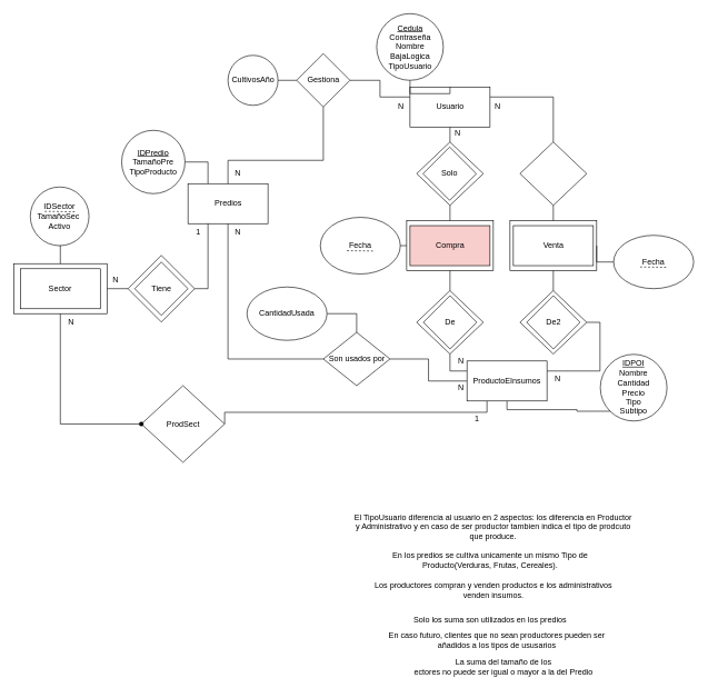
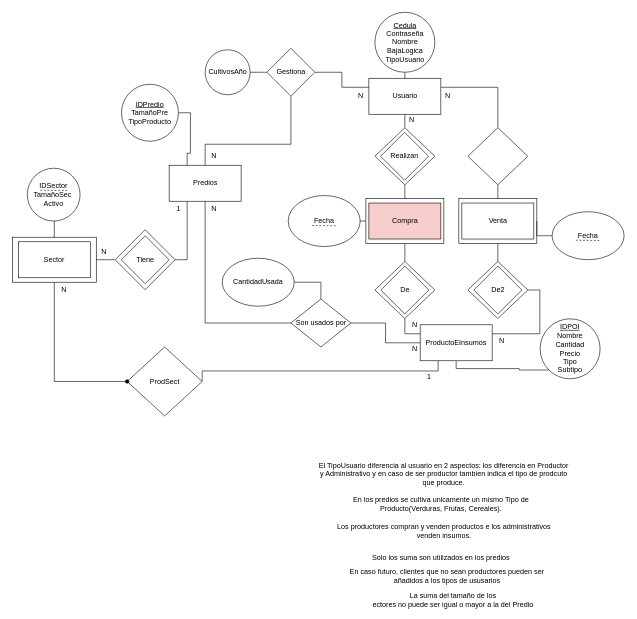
  <mxCell id="0" />
  <mxCell id="1" parent="0" />
  <mxCell id="2" style="edgeStyle=orthogonalEdgeStyle;rounded=0;orthogonalLoop=1;jettySize=auto;html=1;exitX=0.5;exitY=1;exitDx=0;exitDy=0;entryX=0.5;entryY=0;entryDx=0;entryDy=0;endArrow=none;endFill=0;" parent="1" source="5" target="51" edge="1"><mxGeometry relative="1" as="geometry" /></mxCell>
  <mxCell id="3" style="edgeStyle=orthogonalEdgeStyle;rounded=0;orthogonalLoop=1;jettySize=auto;html=1;exitX=1;exitY=0.25;exitDx=0;exitDy=0;entryX=0.5;entryY=0;entryDx=0;entryDy=0;endArrow=none;endFill=0;" parent="1" source="5" target="55" edge="1"><mxGeometry relative="1" as="geometry" /></mxCell>
  <mxCell id="4" style="edgeStyle=orthogonalEdgeStyle;rounded=0;orthogonalLoop=1;jettySize=auto;html=1;exitX=0;exitY=0.25;exitDx=0;exitDy=0;entryX=1;entryY=0.5;entryDx=0;entryDy=0;endArrow=none;endFill=0;" parent="1" source="5" target="79" edge="1"><mxGeometry relative="1" as="geometry" /></mxCell>
  <mxCell id="5" value="Usuario" style="rounded=0;whiteSpace=wrap;html=1;" parent="1" vertex="1"><mxGeometry x="614.5" y="130" width="120" height="60" as="geometry" /></mxCell>
  <mxCell id="6" style="edgeStyle=orthogonalEdgeStyle;rounded=0;orthogonalLoop=1;jettySize=auto;html=1;exitX=0.5;exitY=1;exitDx=0;exitDy=0;entryX=0.5;entryY=0;entryDx=0;entryDy=0;startArrow=none;startFill=0;endArrow=none;endFill=0;" parent="1" source="7" target="5" edge="1"><mxGeometry relative="1" as="geometry" /></mxCell>
- <mxCell id="7" value="&lt;u&gt;Cedula&lt;/u&gt;&lt;br&gt;Contraseña&lt;br&gt;Nombre&lt;br&gt;BajaLogica&lt;br&gt;TipoUsuario" style="ellipse;whiteSpace=wrap;html=1;aspect=fixed;" parent="1" vertex="1"><mxGeometry x="564.5" y="20" width="100" height="100" as="geometry" /></mxCell>
+ <mxCell id="7" value="&lt;u&gt;Cedula&lt;/u&gt;&lt;br&gt;Contraseña&lt;br&gt;Nombre&lt;br&gt;BajaLogica&lt;br&gt;TipoUsuario" style="ellipse;whiteSpace=wrap;html=1;aspect=fixed;" parent="1" vertex="1"><mxGeometry x="624.5" y="20" width="100" height="100" as="geometry" /></mxCell>
  <mxCell id="8" style="edgeStyle=orthogonalEdgeStyle;rounded=0;orthogonalLoop=1;jettySize=auto;html=1;exitX=0.25;exitY=0;exitDx=0;exitDy=0;entryX=1;entryY=0.5;entryDx=0;entryDy=0;endArrow=none;endFill=0;" parent="1" source="9" target="17" edge="1"><mxGeometry relative="1" as="geometry" /></mxCell>
  <mxCell id="9" value="Predios" style="rounded=0;whiteSpace=wrap;html=1;" parent="1" vertex="1"><mxGeometry x="281.5" y="275" width="120" height="60" as="geometry" /></mxCell>
  <mxCell id="10" style="edgeStyle=orthogonalEdgeStyle;rounded=0;orthogonalLoop=1;jettySize=auto;html=1;exitX=0.5;exitY=1;exitDx=0;exitDy=0;entryX=0.5;entryY=0;entryDx=0;entryDy=0;endArrow=none;endFill=0;" parent="1" source="79" target="9" edge="1"><mxGeometry relative="1" as="geometry"><Array as="points"><mxPoint x="485" y="240" /><mxPoint x="342" y="240" /></Array></mxGeometry></mxCell>
  <mxCell id="11" value="&lt;u&gt;IDPOI&lt;/u&gt;&lt;br&gt;Nombre&lt;br&gt;Cantidad&lt;br&gt;Precio&lt;br&gt;Tipo&lt;br&gt;Subtipo" style="ellipse;whiteSpace=wrap;html=1;aspect=fixed;" parent="1" vertex="1"><mxGeometry x="900" y="531" width="100" height="100" as="geometry" /></mxCell>
  <mxCell id="12" value="El TipoUsuario diferencia al usuario en 2 aspectos: los diferencia en Productor y Administrativo y en caso de ser productor tambien indica el tipo de prodcuto que produce." style="text;html=1;strokeColor=none;fillColor=none;align=center;verticalAlign=middle;whiteSpace=wrap;rounded=0;" parent="1" vertex="1"><mxGeometry x="529" y="770" width="421" height="40" as="geometry" /></mxCell>
  <mxCell id="13" style="edgeStyle=orthogonalEdgeStyle;rounded=0;orthogonalLoop=1;jettySize=auto;html=1;exitX=1;exitY=0.5;exitDx=0;exitDy=0;entryX=0;entryY=0.5;entryDx=0;entryDy=0;endArrow=none;endFill=0;" parent="1" source="16" target="31" edge="1"><mxGeometry relative="1" as="geometry" /></mxCell>
  <mxCell id="14" style="edgeStyle=orthogonalEdgeStyle;rounded=0;orthogonalLoop=1;jettySize=auto;html=1;exitX=0;exitY=0.5;exitDx=0;exitDy=0;entryX=0.5;entryY=1;entryDx=0;entryDy=0;endArrow=none;endFill=0;" parent="1" source="16" target="9" edge="1"><mxGeometry relative="1" as="geometry" /></mxCell>
  <mxCell id="15" style="edgeStyle=orthogonalEdgeStyle;rounded=0;orthogonalLoop=1;jettySize=auto;html=1;exitX=0.5;exitY=0;exitDx=0;exitDy=0;startArrow=none;startFill=0;endArrow=none;endFill=0;entryX=1;entryY=0.5;entryDx=0;entryDy=0;" edge="1" parent="1" source="16" target="57"><mxGeometry relative="1" as="geometry"><mxPoint x="534.429" y="479.857" as="targetPoint" /></mxGeometry></mxCell>
  <mxCell id="16" value="Son usados por" style="rhombus;whiteSpace=wrap;html=1;" parent="1" vertex="1"><mxGeometry x="484.5" y="498" width="100" height="80" as="geometry" /></mxCell>
- <mxCell id="17" value="&lt;u&gt;IDPredio&lt;/u&gt;&lt;br&gt;TamañoPre&lt;br&gt;TipoProducto" style="ellipse;whiteSpace=wrap;html=1;aspect=fixed;" parent="1" vertex="1"><mxGeometry x="182" y="195" width="95" height="95" as="geometry" /></mxCell>
+ <mxCell id="17" value="&lt;u&gt;IDPredio&lt;/u&gt;&lt;br&gt;TamañoPre&lt;br&gt;TipoProducto" style="ellipse;whiteSpace=wrap;html=1;aspect=fixed;" parent="1" vertex="1"><mxGeometry x="202" y="140" width="95" height="95" as="geometry" /></mxCell>
  <mxCell id="18" style="edgeStyle=orthogonalEdgeStyle;rounded=0;orthogonalLoop=1;jettySize=auto;html=1;exitX=1;exitY=0.5;exitDx=0;exitDy=0;entryX=0;entryY=0.5;entryDx=0;entryDy=0;endArrow=none;endFill=0;" parent="1" source="19" target="79" edge="1"><mxGeometry relative="1" as="geometry" /></mxCell>
  <mxCell id="19" value="CultivosAño" style="ellipse;whiteSpace=wrap;html=1;aspect=fixed;" parent="1" vertex="1"><mxGeometry x="341.5" y="82.5" width="75" height="75" as="geometry" /></mxCell>
  <mxCell id="20" value="En los predios se cultiva unicamente un mismo Tipo de Producto(Verduras, Frutas, Cereales)." style="text;html=1;strokeColor=none;fillColor=none;align=center;verticalAlign=middle;whiteSpace=wrap;rounded=0;" parent="1" vertex="1"><mxGeometry x="534.786" y="830" width="400" height="20" as="geometry" /></mxCell>
  <mxCell id="21" value="" style="group" parent="1" vertex="1" connectable="0"><mxGeometry x="624.5" y="435.5" width="100" height="95" as="geometry" /></mxCell>
  <mxCell id="22" value="" style="rhombus;whiteSpace=wrap;html=1;" parent="21" vertex="1"><mxGeometry width="100" height="95" as="geometry" /></mxCell>
  <mxCell id="23" value="De" style="rhombus;whiteSpace=wrap;html=1;" parent="21" vertex="1"><mxGeometry x="10" y="7.5" width="80" height="80" as="geometry" /></mxCell>
  <mxCell id="24" style="edgeStyle=orthogonalEdgeStyle;rounded=0;orthogonalLoop=1;jettySize=auto;html=1;exitX=1;exitY=0.5;exitDx=0;exitDy=0;entryX=0;entryY=0.5;entryDx=0;entryDy=0;endArrow=none;endFill=0;" parent="1" source="47" target="44" edge="1"><mxGeometry relative="1" as="geometry" /></mxCell>
  <mxCell id="25" value="Los productores compran y venden productos e los administrativos venden insumos." style="text;html=1;strokeColor=none;fillColor=none;align=center;verticalAlign=middle;whiteSpace=wrap;rounded=0;" parent="1" vertex="1"><mxGeometry x="550" y="870" width="380" height="30" as="geometry" /></mxCell>
  <mxCell id="26" value="Solo los suma son utilizados en los predios" style="text;html=1;strokeColor=none;fillColor=none;align=center;verticalAlign=middle;whiteSpace=wrap;rounded=0;" parent="1" vertex="1"><mxGeometry x="549.786" y="920" width="370" height="20" as="geometry" /></mxCell>
  <mxCell id="27" style="edgeStyle=orthogonalEdgeStyle;rounded=0;orthogonalLoop=1;jettySize=auto;html=1;exitX=0.5;exitY=1;exitDx=0;exitDy=0;entryX=0;entryY=1;entryDx=0;entryDy=0;endArrow=none;endFill=0;" parent="1" source="31" target="11" edge="1"><mxGeometry relative="1" as="geometry"><mxPoint x="789" y="661" as="targetPoint" /><Array as="points"><mxPoint x="760" y="614" /><mxPoint x="865" y="614" /></Array></mxGeometry></mxCell>
  <mxCell id="28" style="edgeStyle=orthogonalEdgeStyle;rounded=0;orthogonalLoop=1;jettySize=auto;html=1;exitX=0;exitY=0.25;exitDx=0;exitDy=0;entryX=0.5;entryY=1;entryDx=0;entryDy=0;endArrow=none;endFill=0;" parent="1" source="31" target="22" edge="1"><mxGeometry relative="1" as="geometry" /></mxCell>
  <mxCell id="29" style="edgeStyle=orthogonalEdgeStyle;rounded=0;orthogonalLoop=1;jettySize=auto;html=1;exitX=1;exitY=0.25;exitDx=0;exitDy=0;entryX=1;entryY=0.5;entryDx=0;entryDy=0;endArrow=none;endFill=0;" parent="1" source="31" target="36" edge="1"><mxGeometry relative="1" as="geometry" /></mxCell>
  <mxCell id="30" style="edgeStyle=orthogonalEdgeStyle;rounded=0;orthogonalLoop=1;jettySize=auto;html=1;exitX=0.25;exitY=1;exitDx=0;exitDy=0;endArrow=none;endFill=0;entryX=1;entryY=0.5;entryDx=0;entryDy=0;" edge="1" parent="1" source="31" target="80"><mxGeometry relative="1" as="geometry"><Array as="points"><mxPoint x="730" y="618" /></Array></mxGeometry></mxCell>
  <mxCell id="31" value="ProductoEInsumos" style="rounded=0;whiteSpace=wrap;html=1;" parent="1" vertex="1"><mxGeometry x="700" y="541" width="120" height="60" as="geometry" /></mxCell>
  <mxCell id="32" value="" style="group" parent="1" vertex="1" connectable="0"><mxGeometry x="764.5" y="330.5" width="130" height="75" as="geometry" /></mxCell>
  <mxCell id="33" value="" style="rounded=0;whiteSpace=wrap;html=1;" parent="32" vertex="1"><mxGeometry width="130" height="75" as="geometry" /></mxCell>
  <mxCell id="34" value="Venta" style="rounded=0;whiteSpace=wrap;html=1;" parent="32" vertex="1"><mxGeometry x="5" y="7.5" width="120" height="60" as="geometry" /></mxCell>
  <mxCell id="35" value="" style="group" parent="1" vertex="1" connectable="0"><mxGeometry x="779.5" y="435.5" width="100" height="95" as="geometry" /></mxCell>
  <mxCell id="36" value="" style="rhombus;whiteSpace=wrap;html=1;" parent="35" vertex="1"><mxGeometry width="100" height="95" as="geometry" /></mxCell>
  <mxCell id="37" value="De2" style="rhombus;whiteSpace=wrap;html=1;" parent="35" vertex="1"><mxGeometry x="10" y="7.5" width="80" height="80" as="geometry" /></mxCell>
  <mxCell id="38" style="edgeStyle=orthogonalEdgeStyle;rounded=0;orthogonalLoop=1;jettySize=auto;html=1;exitX=0.5;exitY=0;exitDx=0;exitDy=0;endArrow=none;endFill=0;" parent="1" edge="1"><mxGeometry relative="1" as="geometry"><mxPoint x="679.5" y="450.333" as="targetPoint" /><mxPoint x="680" y="451" as="sourcePoint" /></mxGeometry></mxCell>
  <mxCell id="39" style="edgeStyle=orthogonalEdgeStyle;rounded=0;orthogonalLoop=1;jettySize=auto;html=1;exitX=0;exitY=0.5;exitDx=0;exitDy=0;entryX=1;entryY=0.5;entryDx=0;entryDy=0;endArrow=none;endFill=0;" parent="1" source="41" target="33" edge="1"><mxGeometry relative="1" as="geometry" /></mxCell>
  <mxCell id="40" value="" style="group" parent="1" vertex="1" connectable="0"><mxGeometry x="920" y="352.5" width="120" height="80" as="geometry" /></mxCell>
  <mxCell id="41" value="Fecha" style="ellipse;whiteSpace=wrap;html=1;" parent="40" vertex="1"><mxGeometry width="120" height="80" as="geometry" /></mxCell>
  <mxCell id="42" value="" style="endArrow=none;dashed=1;html=1;" parent="40" edge="1"><mxGeometry width="50" height="50" relative="1" as="geometry"><mxPoint x="39.667" y="47.5" as="sourcePoint" /><mxPoint x="80.167" y="48" as="targetPoint" /></mxGeometry></mxCell>
  <mxCell id="43" value="" style="group" parent="1" vertex="1" connectable="0"><mxGeometry x="609.5" y="330.5" width="130" height="75" as="geometry" /></mxCell>
  <mxCell id="44" value="" style="rounded=0;whiteSpace=wrap;html=1;" parent="43" vertex="1"><mxGeometry width="130" height="75" as="geometry" /></mxCell>
  <mxCell id="45" value="Compra" style="rounded=0;whiteSpace=wrap;html=1;fillColor=#f8cecc;" parent="43" vertex="1"><mxGeometry x="5" y="7.5" width="120" height="60" as="geometry" /></mxCell>
  <mxCell id="46" value="" style="group" parent="1" vertex="1" connectable="0"><mxGeometry x="480" y="325.5" width="120" height="85" as="geometry" /></mxCell>
  <mxCell id="47" value="Fecha" style="ellipse;whiteSpace=wrap;html=1;" parent="46" vertex="1"><mxGeometry width="120" height="85" as="geometry" /></mxCell>
  <mxCell id="48" value="" style="endArrow=none;dashed=1;html=1;" parent="46" edge="1"><mxGeometry width="50" height="50" relative="1" as="geometry"><mxPoint x="40" y="50" as="sourcePoint" /><mxPoint x="80.5" y="50.5" as="targetPoint" /></mxGeometry></mxCell>
  <mxCell id="49" value="" style="group" parent="1" vertex="1" connectable="0"><mxGeometry x="624.5" y="212.5" width="100" height="95" as="geometry" /></mxCell>
  <mxCell id="50" value="" style="group" parent="49" vertex="1" connectable="0"><mxGeometry width="100" height="95" as="geometry" /></mxCell>
  <mxCell id="51" value="" style="rhombus;whiteSpace=wrap;html=1;" parent="50" vertex="1"><mxGeometry width="100" height="95" as="geometry" /></mxCell>
- <mxCell id="52" value="Solo" style="rhombus;whiteSpace=wrap;html=1;" parent="50" vertex="1"><mxGeometry x="9.5" y="7.5" width="80" height="80" as="geometry" /></mxCell>
+ <mxCell id="52" value="Realizan" style="rhombus;whiteSpace=wrap;html=1;" parent="50" vertex="1"><mxGeometry x="9.5" y="7.5" width="80" height="80" as="geometry" /></mxCell>
  <mxCell id="53" value="" style="group" parent="1" vertex="1" connectable="0"><mxGeometry x="779.5" y="212.5" width="100" height="95" as="geometry" /></mxCell>
  <mxCell id="54" value="" style="group" parent="53" vertex="1" connectable="0"><mxGeometry width="100" height="95" as="geometry" /></mxCell>
  <mxCell id="55" value="" style="rhombus;whiteSpace=wrap;html=1;" parent="54" vertex="1"><mxGeometry width="100" height="95" as="geometry" /></mxCell>
  <mxCell id="56" style="edgeStyle=orthogonalEdgeStyle;rounded=0;orthogonalLoop=1;jettySize=auto;html=1;exitX=0.5;exitY=0;exitDx=0;exitDy=0;entryX=0.5;entryY=1;entryDx=0;entryDy=0;endArrow=none;endFill=0;" parent="1" source="44" target="51" edge="1"><mxGeometry relative="1" as="geometry" /></mxCell>
  <mxCell id="57" value="CantidadUsada" style="ellipse;whiteSpace=wrap;html=1;" parent="1" vertex="1"><mxGeometry x="370" y="430" width="120" height="80" as="geometry" /></mxCell>
  <mxCell id="58" value="N" style="text;html=1;resizable=0;points=[];autosize=1;align=left;verticalAlign=top;spacingTop=-4;" parent="1" vertex="1"><mxGeometry x="350" y="337.5" width="20" height="20" as="geometry" /></mxCell>
  <mxCell id="59" value="N" style="text;html=1;resizable=0;points=[];autosize=1;align=left;verticalAlign=top;spacingTop=-4;" parent="1" vertex="1"><mxGeometry x="684.5" y="571" width="20" height="20" as="geometry" /></mxCell>
  <mxCell id="60" value="N" style="text;html=1;resizable=0;points=[];autosize=1;align=left;verticalAlign=top;spacingTop=-4;" parent="1" vertex="1"><mxGeometry x="350" y="250" width="20" height="20" as="geometry" /></mxCell>
  <mxCell id="61" value="N" style="text;html=1;resizable=0;points=[];autosize=1;align=left;verticalAlign=top;spacingTop=-4;" parent="1" vertex="1"><mxGeometry x="594.5" y="150" width="20" height="20" as="geometry" /></mxCell>
  <mxCell id="62" style="edgeStyle=orthogonalEdgeStyle;rounded=0;orthogonalLoop=1;jettySize=auto;html=1;exitX=0;exitY=0.5;exitDx=0;exitDy=0;entryX=1;entryY=0.5;entryDx=0;entryDy=0;endArrow=none;endFill=0;" parent="1" source="67" target="64" edge="1"><mxGeometry relative="1" as="geometry" /></mxCell>
  <mxCell id="63" value="" style="group" parent="1" vertex="1" connectable="0"><mxGeometry x="20" y="395" width="140" height="75" as="geometry" /></mxCell>
  <mxCell id="64" value="" style="rounded=0;whiteSpace=wrap;html=1;" parent="63" vertex="1"><mxGeometry width="140" height="75" as="geometry" /></mxCell>
  <mxCell id="65" value="Sector" style="rounded=0;whiteSpace=wrap;html=1;" parent="63" vertex="1"><mxGeometry x="10" y="7.6" width="120" height="60" as="geometry" /></mxCell>
  <mxCell id="66" value="" style="group" parent="1" vertex="1" connectable="0"><mxGeometry x="191.5" y="382.5" width="100" height="100" as="geometry" /></mxCell>
  <mxCell id="67" value="" style="rhombus;whiteSpace=wrap;html=1;" parent="66" vertex="1"><mxGeometry width="100" height="100" as="geometry" /></mxCell>
  <mxCell id="68" style="edgeStyle=orthogonalEdgeStyle;rounded=0;orthogonalLoop=1;jettySize=auto;html=1;exitX=1;exitY=0.5;exitDx=0;exitDy=0;entryX=0.25;entryY=1;entryDx=0;entryDy=0;endArrow=none;endFill=0;" parent="66" source="67" target="9" edge="1"><mxGeometry relative="1" as="geometry" /></mxCell>
  <mxCell id="69" value="Tiene" style="rhombus;whiteSpace=wrap;html=1;" parent="66" vertex="1"><mxGeometry x="10" y="10" width="80" height="80" as="geometry" /></mxCell>
  <mxCell id="70" style="edgeStyle=orthogonalEdgeStyle;rounded=0;orthogonalLoop=1;jettySize=auto;html=1;exitX=0.5;exitY=1;exitDx=0;exitDy=0;entryX=0.5;entryY=0;entryDx=0;entryDy=0;endArrow=none;endFill=0;" parent="1" source="84" target="64" edge="1"><mxGeometry relative="1" as="geometry" /></mxCell>
  <mxCell id="71" value="1" style="text;html=1;resizable=0;points=[];autosize=1;align=left;verticalAlign=top;spacingTop=-4;" parent="1" vertex="1"><mxGeometry x="291.5" y="337.5" width="20" height="20" as="geometry" /></mxCell>
  <mxCell id="72" value="N" style="text;html=1;resizable=0;points=[];autosize=1;align=left;verticalAlign=top;spacingTop=-4;" parent="1" vertex="1"><mxGeometry x="167" y="410" width="20" height="20" as="geometry" /></mxCell>
  <mxCell id="73" value="En caso futuro, clientes que no sean productores pueden ser añadidos a los tipos de ususarios" style="text;html=1;strokeColor=none;fillColor=none;align=center;verticalAlign=middle;whiteSpace=wrap;rounded=0;" parent="1" vertex="1"><mxGeometry x="559.786" y="950" width="370" height="20" as="geometry" /></mxCell>
  <mxCell id="74" value="La suma del tamaño de los &lt;br&gt;ectores no puede ser igual o mayor a la del Predio" style="text;html=1;strokeColor=none;fillColor=none;align=center;verticalAlign=middle;whiteSpace=wrap;rounded=0;" parent="1" vertex="1"><mxGeometry x="569.786" y="990" width="370" height="20" as="geometry" /></mxCell>
  <mxCell id="75" value="N" style="text;html=1;resizable=0;points=[];autosize=1;align=left;verticalAlign=top;spacingTop=-4;" parent="1" vertex="1"><mxGeometry x="684.5" y="531" width="20" height="20" as="geometry" /></mxCell>
  <mxCell id="76" value="N" style="text;html=1;resizable=0;points=[];autosize=1;align=left;verticalAlign=top;spacingTop=-4;" parent="1" vertex="1"><mxGeometry x="829.5" y="558" width="20" height="20" as="geometry" /></mxCell>
  <mxCell id="77" value="N" style="text;html=1;resizable=0;points=[];autosize=1;align=left;verticalAlign=top;spacingTop=-4;" parent="1" vertex="1"><mxGeometry x="680" y="190" width="20" height="20" as="geometry" /></mxCell>
  <mxCell id="78" value="N" style="text;html=1;resizable=0;points=[];autosize=1;align=left;verticalAlign=top;spacingTop=-4;" parent="1" vertex="1"><mxGeometry x="739.5" y="150" width="20" height="20" as="geometry" /></mxCell>
  <mxCell id="79" value="Gestiona" style="rhombus;whiteSpace=wrap;html=1;" parent="1" vertex="1"><mxGeometry x="444.5" y="80" width="80" height="80" as="geometry" /></mxCell>
  <mxCell id="80" value="ProdSect" style="rhombus;whiteSpace=wrap;html=1;" vertex="1" parent="1"><mxGeometry x="211.5" y="578" width="125" height="115" as="geometry" /></mxCell>
  <mxCell id="81" value="N" style="text;html=1;resizable=0;points=[];autosize=1;align=left;verticalAlign=top;spacingTop=-4;" vertex="1" parent="1"><mxGeometry x="100" y="472.5" width="20" height="20" as="geometry" /></mxCell>
  <mxCell id="82" value="1" style="text;html=1;resizable=0;points=[];autosize=1;align=left;verticalAlign=top;spacingTop=-4;" vertex="1" parent="1"><mxGeometry x="710" y="618" width="20" height="20" as="geometry" /></mxCell>
  <mxCell id="83" style="edgeStyle=orthogonalEdgeStyle;rounded=0;orthogonalLoop=1;jettySize=auto;html=1;exitX=0;exitY=0.5;exitDx=0;exitDy=0;entryX=0.5;entryY=1;entryDx=0;entryDy=0;endArrow=none;endFill=0;startArrow=oval;startFill=1;" edge="1" parent="1" source="80" target="64"><mxGeometry relative="1" as="geometry" /></mxCell>
  <mxCell id="84" value="IDSector&lt;br&gt;TamañoSec&amp;nbsp;&lt;br&gt;Activo&lt;span style=&quot;white-space: normal&quot;&gt;&lt;br&gt;&lt;/span&gt;" style="ellipse;whiteSpace=wrap;html=1;aspect=fixed;" parent="1" vertex="1"><mxGeometry x="45" y="280" width="88" height="88" as="geometry" /></mxCell>
  <mxCell id="85" value="" style="endArrow=none;dashed=1;html=1;" parent="1" edge="1"><mxGeometry width="50" height="50" relative="1" as="geometry"><mxPoint x="66.625" y="316.6" as="sourcePoint" /><mxPoint x="112.188" y="317.15" as="targetPoint" /></mxGeometry></mxCell>
  <mxCell id="86" style="edgeStyle=orthogonalEdgeStyle;rounded=0;orthogonalLoop=1;jettySize=auto;html=1;exitX=0.5;exitY=1;exitDx=0;exitDy=0;entryX=0.5;entryY=0;entryDx=0;entryDy=0;startArrow=none;startFill=0;endArrow=none;endFill=0;" edge="1" parent="1" source="44" target="22"><mxGeometry relative="1" as="geometry" /></mxCell>
  <mxCell id="87" style="edgeStyle=orthogonalEdgeStyle;rounded=0;orthogonalLoop=1;jettySize=auto;html=1;exitX=0.5;exitY=0;exitDx=0;exitDy=0;entryX=0.5;entryY=1;entryDx=0;entryDy=0;startArrow=none;startFill=0;endArrow=none;endFill=0;" edge="1" parent="1" source="36" target="33"><mxGeometry relative="1" as="geometry" /></mxCell>
  <mxCell id="88" style="edgeStyle=orthogonalEdgeStyle;rounded=0;orthogonalLoop=1;jettySize=auto;html=1;exitX=0.5;exitY=0;exitDx=0;exitDy=0;entryX=0.5;entryY=1;entryDx=0;entryDy=0;startArrow=none;startFill=0;endArrow=none;endFill=0;" edge="1" parent="1" source="33" target="55"><mxGeometry relative="1" as="geometry" /></mxCell>
